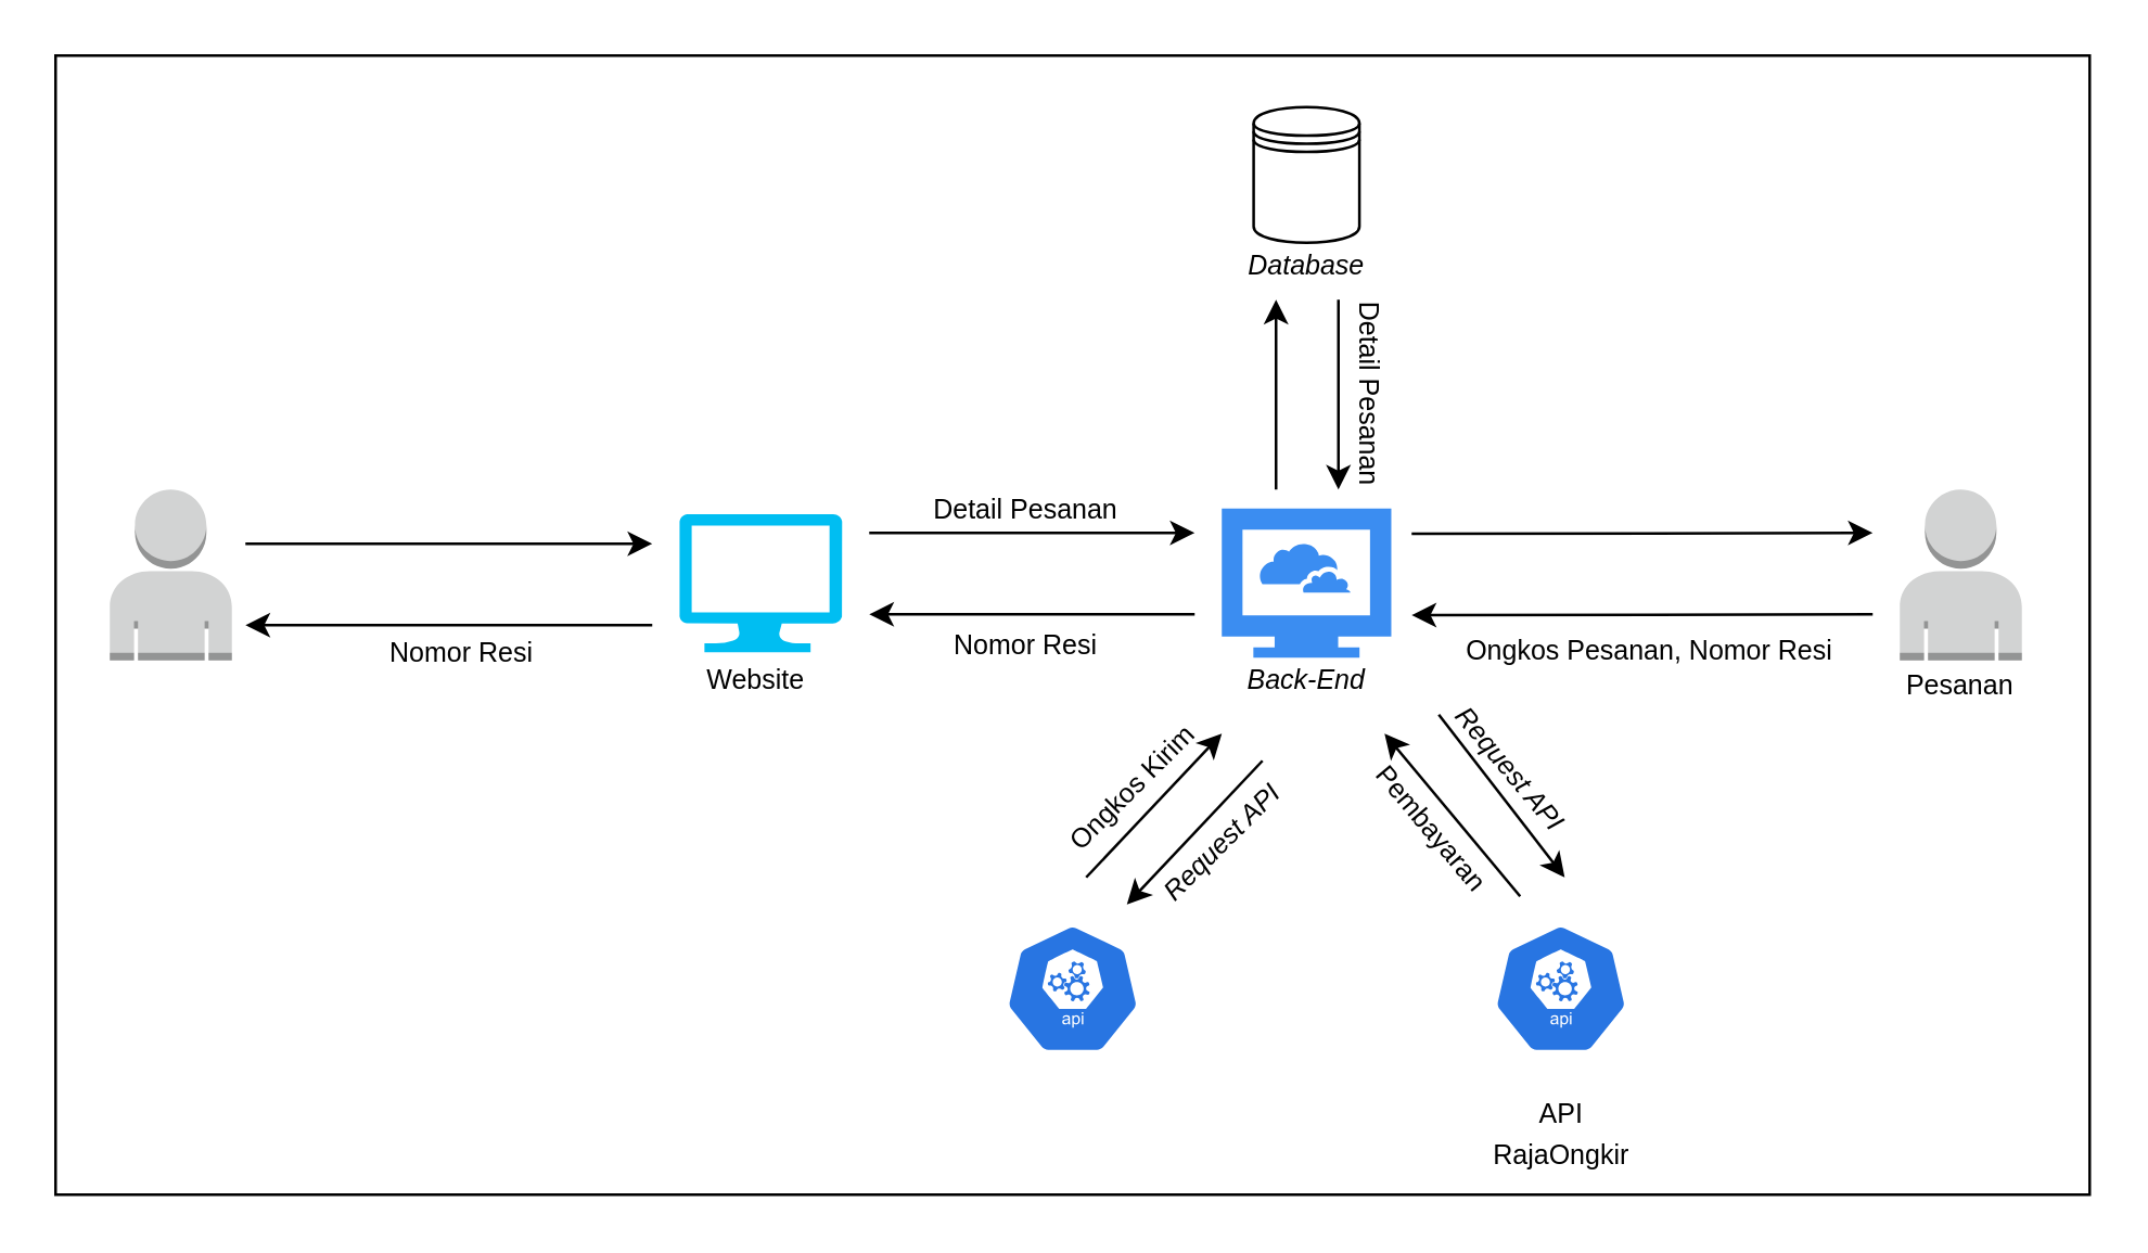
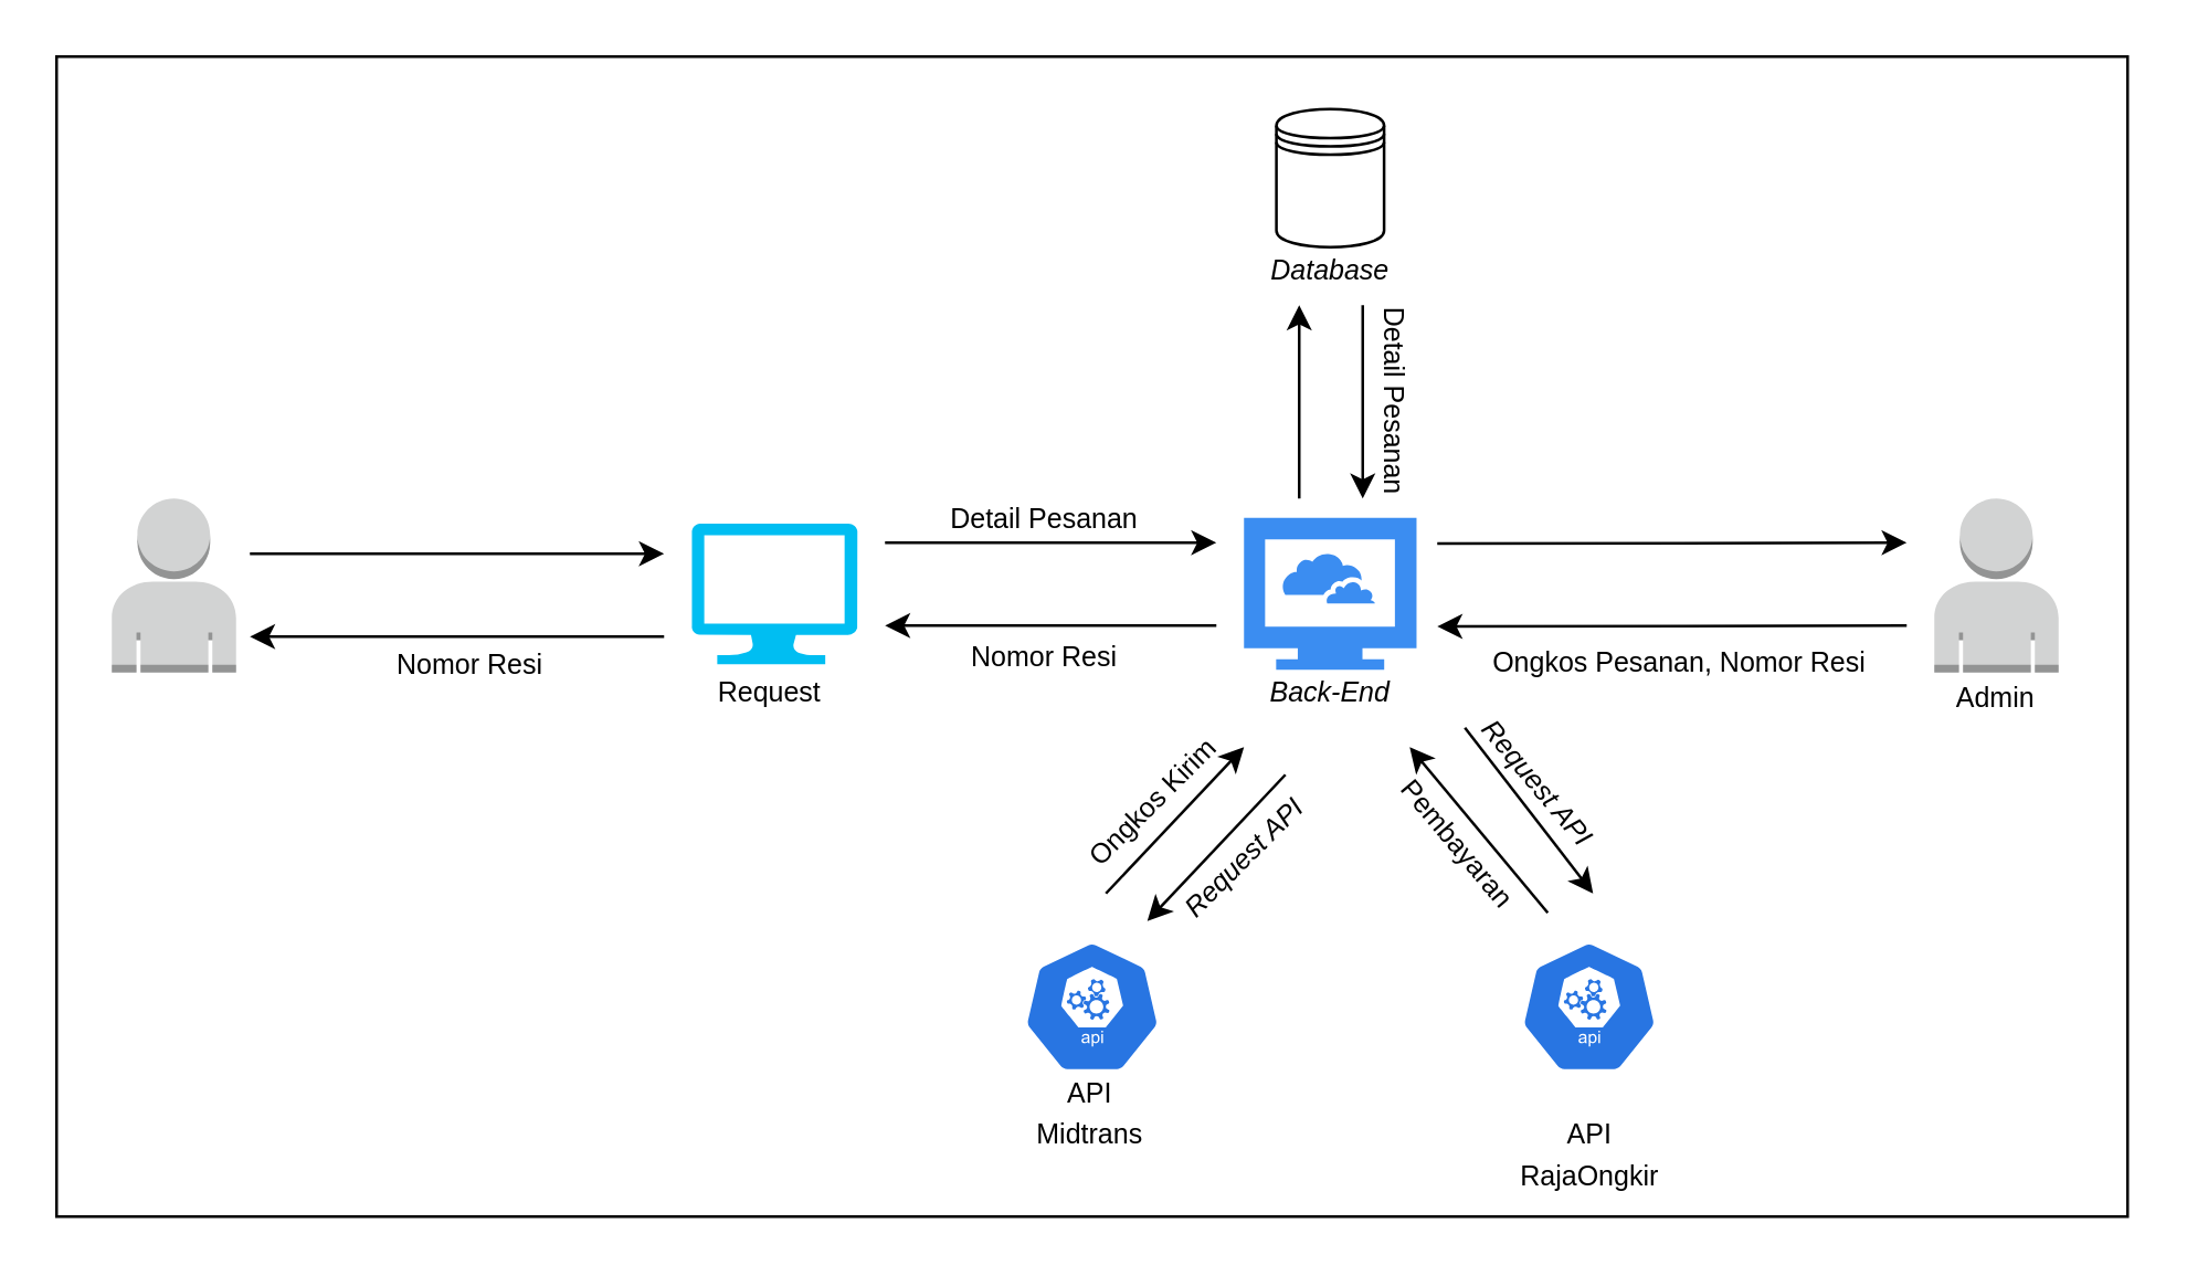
  <mxCell id="0" />
  <mxCell id="1" parent="0" />
  <mxCell id="2" value="" style="rounded=0;whiteSpace=wrap;html=1;fontSize=10;" vertex="1" parent="1"><mxGeometry x="20" y="20" width="750" height="420" as="geometry" /></mxCell>
  <mxCell id="3" value="" style="outlineConnect=0;dashed=0;verticalLabelPosition=bottom;verticalAlign=top;align=center;html=1;shape=mxgraph.aws3.user;fillColor=#D2D3D3;gradientColor=none;" vertex="1" parent="1"><mxGeometry x="40" y="180" width="45" height="63" as="geometry" /></mxCell>
  <mxCell id="4" value="" style="verticalLabelPosition=bottom;html=1;verticalAlign=top;align=center;strokeColor=none;fillColor=#00BEF2;shape=mxgraph.azure.computer;pointerEvents=1;" vertex="1" parent="1"><mxGeometry x="250" y="189" width="60" height="51" as="geometry" /></mxCell>
  <mxCell id="5" value="" style="sketch=0;html=1;aspect=fixed;strokeColor=none;shadow=0;align=center;verticalAlign=top;fillColor=#3B8DF1;shape=mxgraph.gcp2.cloud_computer" vertex="1" parent="1"><mxGeometry x="450" y="187" width="62.49" height="55" as="geometry" /></mxCell>
  <mxCell id="6" value="" style="shape=datastore;whiteSpace=wrap;html=1;" vertex="1" parent="1"><mxGeometry x="461.74" y="39" width="39" height="50" as="geometry" /></mxCell>
  <mxCell id="7" value="" style="sketch=0;html=1;dashed=0;whitespace=wrap;fillColor=#2875E2;strokeColor=#ffffff;points=[[0.005,0.63,0],[0.1,0.2,0],[0.9,0.2,0],[0.5,0,0],[0.995,0.63,0],[0.72,0.99,0],[0.5,1,0],[0.28,0.99,0]];shape=mxgraph.kubernetes.icon;prIcon=api" vertex="1" parent="1"><mxGeometry x="370" y="340" width="50" height="48" as="geometry" /></mxCell>
  <mxCell id="8" value="" style="sketch=0;html=1;dashed=0;whitespace=wrap;fillColor=#2875E2;strokeColor=#ffffff;points=[[0.005,0.63,0],[0.1,0.2,0],[0.9,0.2,0],[0.5,0,0],[0.995,0.63,0],[0.72,0.99,0],[0.5,1,0],[0.28,0.99,0]];shape=mxgraph.kubernetes.icon;prIcon=api" vertex="1" parent="1"><mxGeometry x="550" y="340" width="50" height="48" as="geometry" /></mxCell>
  <mxCell id="9" value="" style="outlineConnect=0;dashed=0;verticalLabelPosition=bottom;verticalAlign=top;align=center;html=1;shape=mxgraph.aws3.user;fillColor=#D2D3D3;gradientColor=none;" vertex="1" parent="1"><mxGeometry x="700" y="180" width="45" height="63" as="geometry" /></mxCell>
  <mxCell id="10" value="" style="endArrow=classic;html=1;rounded=0;" edge="1" parent="1"><mxGeometry width="50" height="50" relative="1" as="geometry"><mxPoint x="90" y="200" as="sourcePoint" /><mxPoint x="240" y="200" as="targetPoint" /></mxGeometry></mxCell>
  <mxCell id="11" value="" style="endArrow=classic;html=1;rounded=0;" edge="1" parent="1"><mxGeometry width="50" height="50" relative="1" as="geometry"><mxPoint x="240" y="230" as="sourcePoint" /><mxPoint x="90" y="230" as="targetPoint" /></mxGeometry></mxCell>
  <mxCell id="12" value="" style="endArrow=classic;html=1;rounded=0;" edge="1" parent="1"><mxGeometry width="50" height="50" relative="1" as="geometry"><mxPoint x="320" y="196" as="sourcePoint" /><mxPoint x="440" y="196" as="targetPoint" /></mxGeometry></mxCell>
  <mxCell id="13" value="" style="endArrow=classic;html=1;rounded=0;" edge="1" parent="1"><mxGeometry width="50" height="50" relative="1" as="geometry"><mxPoint x="440" y="226" as="sourcePoint" /><mxPoint x="320" y="226" as="targetPoint" /></mxGeometry></mxCell>
  <mxCell id="14" value="" style="endArrow=classic;html=1;rounded=0;" edge="1" parent="1"><mxGeometry width="50" height="50" relative="1" as="geometry"><mxPoint x="520" y="196.33" as="sourcePoint" /><mxPoint x="690" y="196" as="targetPoint" /></mxGeometry></mxCell>
  <mxCell id="15" value="" style="endArrow=classic;html=1;rounded=0;" edge="1" parent="1"><mxGeometry width="50" height="50" relative="1" as="geometry"><mxPoint x="690" y="226" as="sourcePoint" /><mxPoint x="520" y="226.33" as="targetPoint" /></mxGeometry></mxCell>
  <mxCell id="16" value="" style="endArrow=classic;html=1;rounded=0;" edge="1" parent="1"><mxGeometry width="50" height="50" relative="1" as="geometry"><mxPoint x="400" y="323" as="sourcePoint" /><mxPoint x="450" y="270" as="targetPoint" /></mxGeometry></mxCell>
  <mxCell id="17" value="" style="endArrow=classic;html=1;rounded=0;" edge="1" parent="1"><mxGeometry width="50" height="50" relative="1" as="geometry"><mxPoint x="465" y="280" as="sourcePoint" /><mxPoint x="415" y="333" as="targetPoint" /></mxGeometry></mxCell>
  <mxCell id="18" value="" style="endArrow=classic;html=1;rounded=0;" edge="1" parent="1"><mxGeometry width="50" height="50" relative="1" as="geometry"><mxPoint x="560" y="330" as="sourcePoint" /><mxPoint x="510" y="270" as="targetPoint" /></mxGeometry></mxCell>
  <mxCell id="19" value="" style="endArrow=classic;html=1;rounded=0;" edge="1" parent="1"><mxGeometry width="50" height="50" relative="1" as="geometry"><mxPoint x="530" y="263" as="sourcePoint" /><mxPoint x="576.429" y="323" as="targetPoint" /></mxGeometry></mxCell>
  <mxCell id="20" value="" style="endArrow=classic;html=1;rounded=0;" edge="1" parent="1"><mxGeometry width="50" height="50" relative="1" as="geometry"><mxPoint x="470" y="180" as="sourcePoint" /><mxPoint x="470" y="110" as="targetPoint" /></mxGeometry></mxCell>
  <mxCell id="21" value="" style="endArrow=classic;html=1;rounded=0;" edge="1" parent="1"><mxGeometry width="50" height="50" relative="1" as="geometry"><mxPoint x="493" y="110" as="sourcePoint" /><mxPoint x="493" y="180" as="targetPoint" /></mxGeometry></mxCell>
- <mxCell id="22" value="&lt;font style=&quot;font-size: 10px&quot;&gt;Website&lt;/font&gt;" style="text;html=1;strokeColor=none;fillColor=none;align=center;verticalAlign=middle;whiteSpace=wrap;rounded=0;" vertex="1" parent="1"><mxGeometry x="250" y="240" width="57" height="20" as="geometry" /></mxCell>
+ <mxCell id="22" value="&lt;font style=&quot;font-size: 10px&quot;&gt;Request&lt;/font&gt;" style="text;html=1;strokeColor=none;fillColor=none;align=center;verticalAlign=middle;whiteSpace=wrap;rounded=0;" vertex="1" parent="1"><mxGeometry x="250" y="240" width="57" height="20" as="geometry" /></mxCell>
  <mxCell id="23" value="&lt;font style=&quot;font-size: 10px&quot;&gt;&lt;i&gt;Back-End&lt;/i&gt;&lt;/font&gt;" style="text;html=1;strokeColor=none;fillColor=none;align=center;verticalAlign=middle;whiteSpace=wrap;rounded=0;" vertex="1" parent="1"><mxGeometry x="452.74" y="240" width="57" height="20" as="geometry" /></mxCell>
- <mxCell id="24" value="&lt;font style=&quot;font-size: 10px&quot;&gt;Pesanan&lt;/font&gt;" style="text;html=1;strokeColor=none;fillColor=none;align=center;verticalAlign=middle;whiteSpace=wrap;rounded=0;" vertex="1" parent="1"><mxGeometry x="694" y="242" width="57" height="20" as="geometry" /></mxCell>
+ <mxCell id="24" value="&lt;font style=&quot;font-size: 10px&quot;&gt;Admin&lt;/font&gt;" style="text;html=1;strokeColor=none;fillColor=none;align=center;verticalAlign=middle;whiteSpace=wrap;rounded=0;" vertex="1" parent="1"><mxGeometry x="694" y="242" width="57" height="20" as="geometry" /></mxCell>
+ <mxCell id="25" value="&lt;font style=&quot;font-size: 10px&quot;&gt;API Midtrans&lt;/font&gt;" style="text;html=1;strokeColor=none;fillColor=none;align=center;verticalAlign=middle;whiteSpace=wrap;rounded=0;" vertex="1" parent="1"><mxGeometry x="366" y="392" width="57" height="20" as="geometry" /></mxCell>
  <mxCell id="26" value="&lt;font style=&quot;font-size: 10px&quot;&gt;API RajaOngkir&lt;/font&gt;" style="text;html=1;strokeColor=none;fillColor=none;align=center;verticalAlign=middle;whiteSpace=wrap;rounded=0;" vertex="1" parent="1"><mxGeometry x="547" y="407" width="57" height="20" as="geometry" /></mxCell>
  <mxCell id="27" value="&lt;font style=&quot;font-size: 10px&quot;&gt;&lt;i&gt;Database&lt;/i&gt;&lt;/font&gt;" style="text;html=1;strokeColor=none;fillColor=none;align=center;verticalAlign=middle;whiteSpace=wrap;rounded=0;" vertex="1" parent="1"><mxGeometry x="452.75" y="87" width="57" height="20" as="geometry" /></mxCell>
  <mxCell id="28" value="&lt;font style=&quot;font-size: 10px&quot;&gt;Nomor Resi&lt;/font&gt;" style="text;html=1;strokeColor=none;fillColor=none;align=center;verticalAlign=middle;whiteSpace=wrap;rounded=0;" vertex="1" parent="1"><mxGeometry x="130" y="230" width="80" height="20" as="geometry" /></mxCell>
  <mxCell id="29" value="&lt;font style=&quot;font-size: 10px&quot;&gt;Detail Pesanan&lt;/font&gt;" style="text;html=1;strokeColor=none;fillColor=none;align=center;verticalAlign=middle;whiteSpace=wrap;rounded=0;" vertex="1" parent="1"><mxGeometry x="338" y="177" width="80" height="20" as="geometry" /></mxCell>
  <mxCell id="30" value="&lt;font style=&quot;font-size: 10px&quot;&gt;Nomor Resi&lt;/font&gt;" style="text;html=1;strokeColor=none;fillColor=none;align=center;verticalAlign=middle;whiteSpace=wrap;rounded=0;" vertex="1" parent="1"><mxGeometry x="338" y="227" width="80" height="20" as="geometry" /></mxCell>
  <mxCell id="31" value="&lt;font style=&quot;font-size: 10px&quot;&gt;Ongkos Pesanan, Nomor Resi&lt;/font&gt;" style="text;html=1;strokeColor=none;fillColor=none;align=center;verticalAlign=middle;whiteSpace=wrap;rounded=0;" vertex="1" parent="1"><mxGeometry x="526" y="229" width="164" height="20" as="geometry" /></mxCell>
  <mxCell id="32" value="&lt;span style=&quot;font-size: 10px&quot;&gt;Ongkos Kirim&lt;/span&gt;" style="text;html=1;strokeColor=none;fillColor=none;align=center;verticalAlign=middle;whiteSpace=wrap;rounded=0;rotation=-45;" vertex="1" parent="1"><mxGeometry x="376.75" y="280" width="80" height="20" as="geometry" /></mxCell>
  <mxCell id="33" value="&lt;span style=&quot;font-size: 10px&quot;&gt;&lt;i&gt;Request API&lt;/i&gt;&lt;/span&gt;" style="text;html=1;strokeColor=none;fillColor=none;align=center;verticalAlign=middle;whiteSpace=wrap;rounded=0;rotation=-45;" vertex="1" parent="1"><mxGeometry x="410" y="300" width="80" height="20" as="geometry" /></mxCell>
  <mxCell id="34" value="&lt;span style=&quot;font-size: 10px&quot;&gt;&lt;i&gt;Request API&lt;/i&gt;&lt;/span&gt;" style="text;html=1;strokeColor=none;fillColor=none;align=center;verticalAlign=middle;whiteSpace=wrap;rounded=0;rotation=50;" vertex="1" parent="1"><mxGeometry x="517" y="273" width="80" height="20" as="geometry" /></mxCell>
  <mxCell id="35" value="&lt;span style=&quot;font-size: 10px&quot;&gt;Pembayaran&lt;/span&gt;" style="text;html=1;strokeColor=none;fillColor=none;align=center;verticalAlign=middle;whiteSpace=wrap;rounded=0;rotation=50;" vertex="1" parent="1"><mxGeometry x="488" y="295" width="80" height="20" as="geometry" /></mxCell>
  <mxCell id="36" value="&lt;font style=&quot;font-size: 10px&quot;&gt;Detail Pesanan&lt;/font&gt;" style="text;html=1;strokeColor=none;fillColor=none;align=center;verticalAlign=middle;whiteSpace=wrap;rounded=0;flipH=1;flipV=1;rotation=90;" vertex="1" parent="1"><mxGeometry x="470" y="140" width="70" height="10" as="geometry" /></mxCell>
